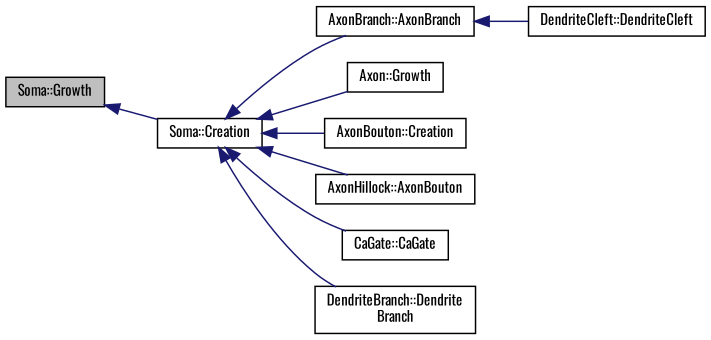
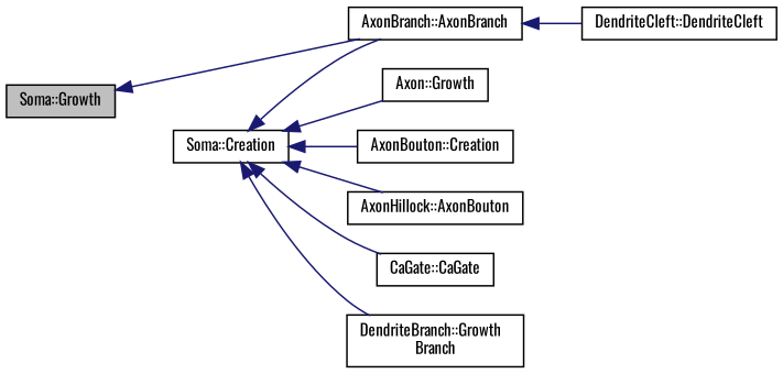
  digraph {
    fontname=Oswald
    rankdir=LR
    node [color=black fillcolor=white fontname=Oswald fontsize=10 shape=record style=filled]
    edge [color=midnightblue dir=back fontname=Oswald fontsize=10 labelfontname=Helvetica labelfontsize=10 style=solid]
    n1 [fillcolor=grey75 fontcolor=black height=0.2 label="Soma::Growth" width=0.4]
    n2 [height=0.2 label="Soma::Creation" width=0.4]
    n3 [height=0.2 label="Axon::Growth" width=0.4]
    n4 [height=0.2 label="AxonBouton::Creation" width=0.4]
    n5 [height=0.2 label="AxonBranch::AxonBranch" width=0.4]
    n6 [height=0.2 label="AxonHillock::AxonBouton" width=0.4]
    n7 [height=0.2 label="CaGate::CaGate" width=0.4]
-   n8 [height=0.2 label="DendriteBranch::Dendrite\lBranch" width=0.4]
+   n8 [height=0.2 label="DendriteBranch::Growth\lBranch" width=0.4]
    n9 [height=0.2 label="DendriteCleft::DendriteCleft" width=0.4]
-   n1 -> n2
+   n1 -> n5
    n2 -> n3
    n2 -> n4
    n2 -> n5
    n2 -> n6
    n2 -> n7
    n2 -> n8
    n5 -> n9
  }
